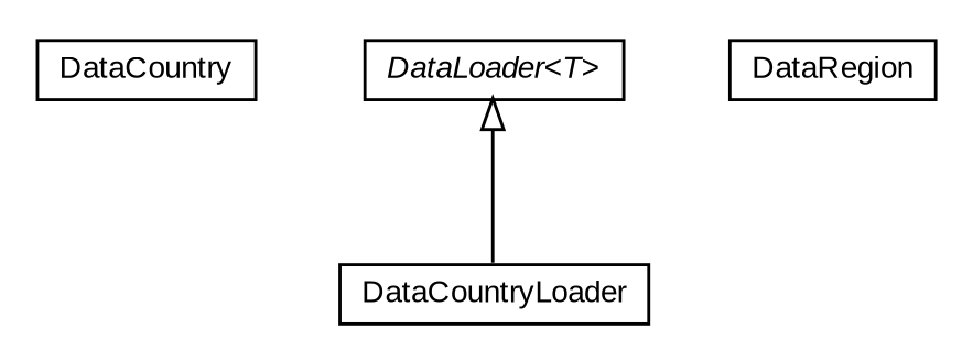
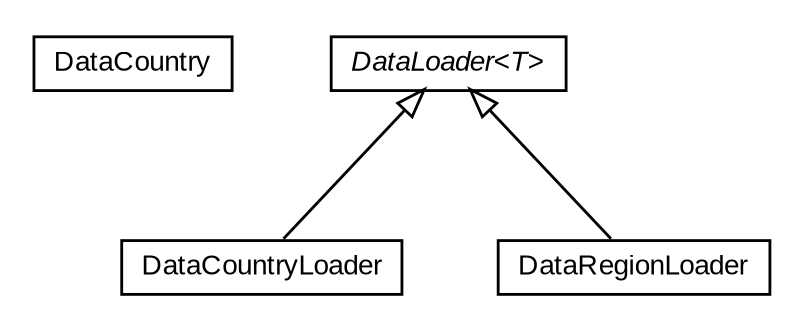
  digraph {
    nodesep=0.25
    ranksep=0.5
    node [fontcolor=black fontname=arial fontsize=10.0 shape=plaintext]
    edge [arrowtail=empty dir=back fontname=arial fontsize=10 headport=p labelfontname=arial labelfontsize=10 tailport=p]
    n1 [label=<<table title="org.osmdroid.data.DataCountry" border="0" cellborder="1" cellspacing="0" cellpadding="2" port="p" href="./DataCountry.html"> 		<tr><td><table border="0" cellspacing="0" cellpadding="1"> <tr><td align="center" balign="center"> DataCountry </td></tr> 		</table></td></tr> 		</table>>]
    n2 [label=<<table title="org.osmdroid.data.DataCountryLoader" border="0" cellborder="1" cellspacing="0" cellpadding="2" port="p" href="./DataCountryLoader.html"> 		<tr><td><table border="0" cellspacing="0" cellpadding="1"> <tr><td align="center" balign="center"> DataCountryLoader </td></tr> 		</table></td></tr> 		</table>>]
    n3 [label=<<table title="org.osmdroid.data.DataLoader" border="0" cellborder="1" cellspacing="0" cellpadding="2" port="p" href="./DataLoader.html"> 		<tr><td><table border="0" cellspacing="0" cellpadding="1"> <tr><td align="center" balign="center"><font face="arial italic"> DataLoader&lt;T&gt; </font></td></tr> 		</table></td></tr> 		</table>>]
-   n5 [label=<<table title="org.osmdroid.data.DataRegion" border="0" cellborder="1" cellspacing="0" cellpadding="2" port="p" href="./DataRegion.html"> 		<tr><td><table border="0" cellspacing="0" cellpadding="1"> <tr><td align="center" balign="center"> DataRegion </td></tr> 		</table></td></tr> 		</table>>]
+   n4 [label=<<table title="org.osmdroid.data.DataRegionLoader" border="0" cellborder="1" cellspacing="0" cellpadding="2" port="p" href="./DataRegionLoader.html"> 		<tr><td><table border="0" cellspacing="0" cellpadding="1"> <tr><td align="center" balign="center"> DataRegionLoader </td></tr> 		</table></td></tr> 		</table>>]
    n3 -> n2
+   n3 -> n4
  }
